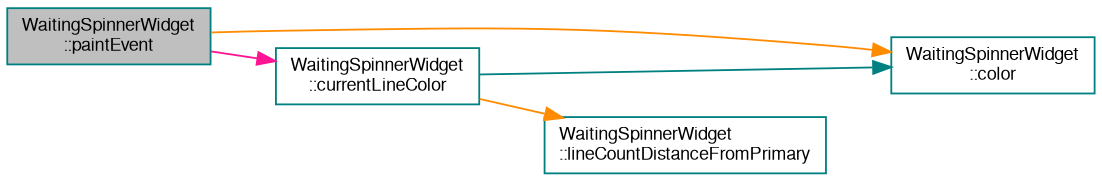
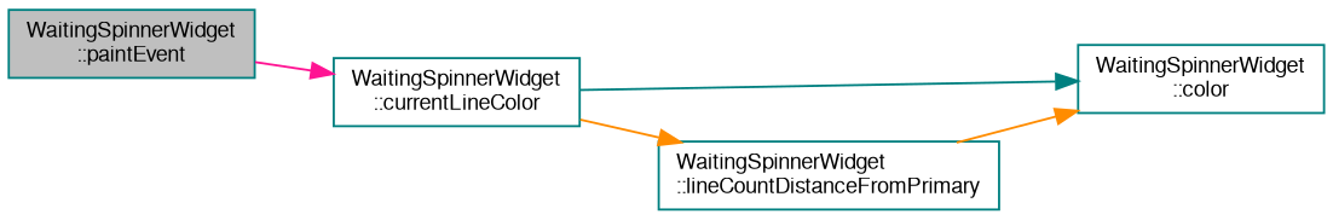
  digraph {
    rankdir=LR
    node [color=teal fillcolor=white fontname=FreeSans fontsize=10 shape=record style=filled]
    edge [color=darkorange fontname=FreeSans fontsize=10 labelfontname=FreeSans labelfontsize=10 style=solid]
    n1 [fillcolor=grey75 fontcolor=black height=0.2 label="WaitingSpinnerWidget\l::paintEvent" width=0.4]
    n2 [height=0.2 label="WaitingSpinnerWidget\l::color" width=0.4]
    n3 [height=0.2 label="WaitingSpinnerWidget\l::currentLineColor" width=0.4]
    n4 [height=0.2 label="WaitingSpinnerWidget\l::lineCountDistanceFromPrimary" width=0.4]
-   n1 -> n2
+   n4 -> n2
    n1 -> n3 [color=deeppink]
    n3 -> n2 [color=teal]
    n3 -> n4
  }
